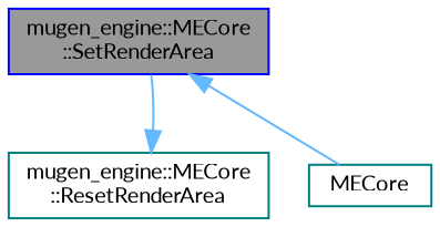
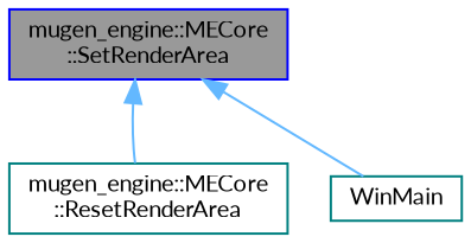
  digraph {
    fontname=Lato
    rankdir=TB
    node [color=teal fillcolor=white fontname=Lato fontsize=10 shape=box style=filled]
    edge [color=steelblue1 dir=back fontname=Lato fontsize=10 labelfontname=Helvetica labelfontsize=10 style=solid]
    n1 [color=blue fillcolor=grey60 fontcolor=black height=0.2 label="mugen_engine::MECore\l::SetRenderArea" width=0.4]
    n2 [height=0.2 label="mugen_engine::MECore\l::ResetRenderArea" width=0.4]
-   n3 [height=0.2 label=MECore width=0.4]
-   n2 -> n1
+   n3 [height=0.2 label=WinMain width=0.4]
+   n1 -> n2
    n1 -> n3
  }
